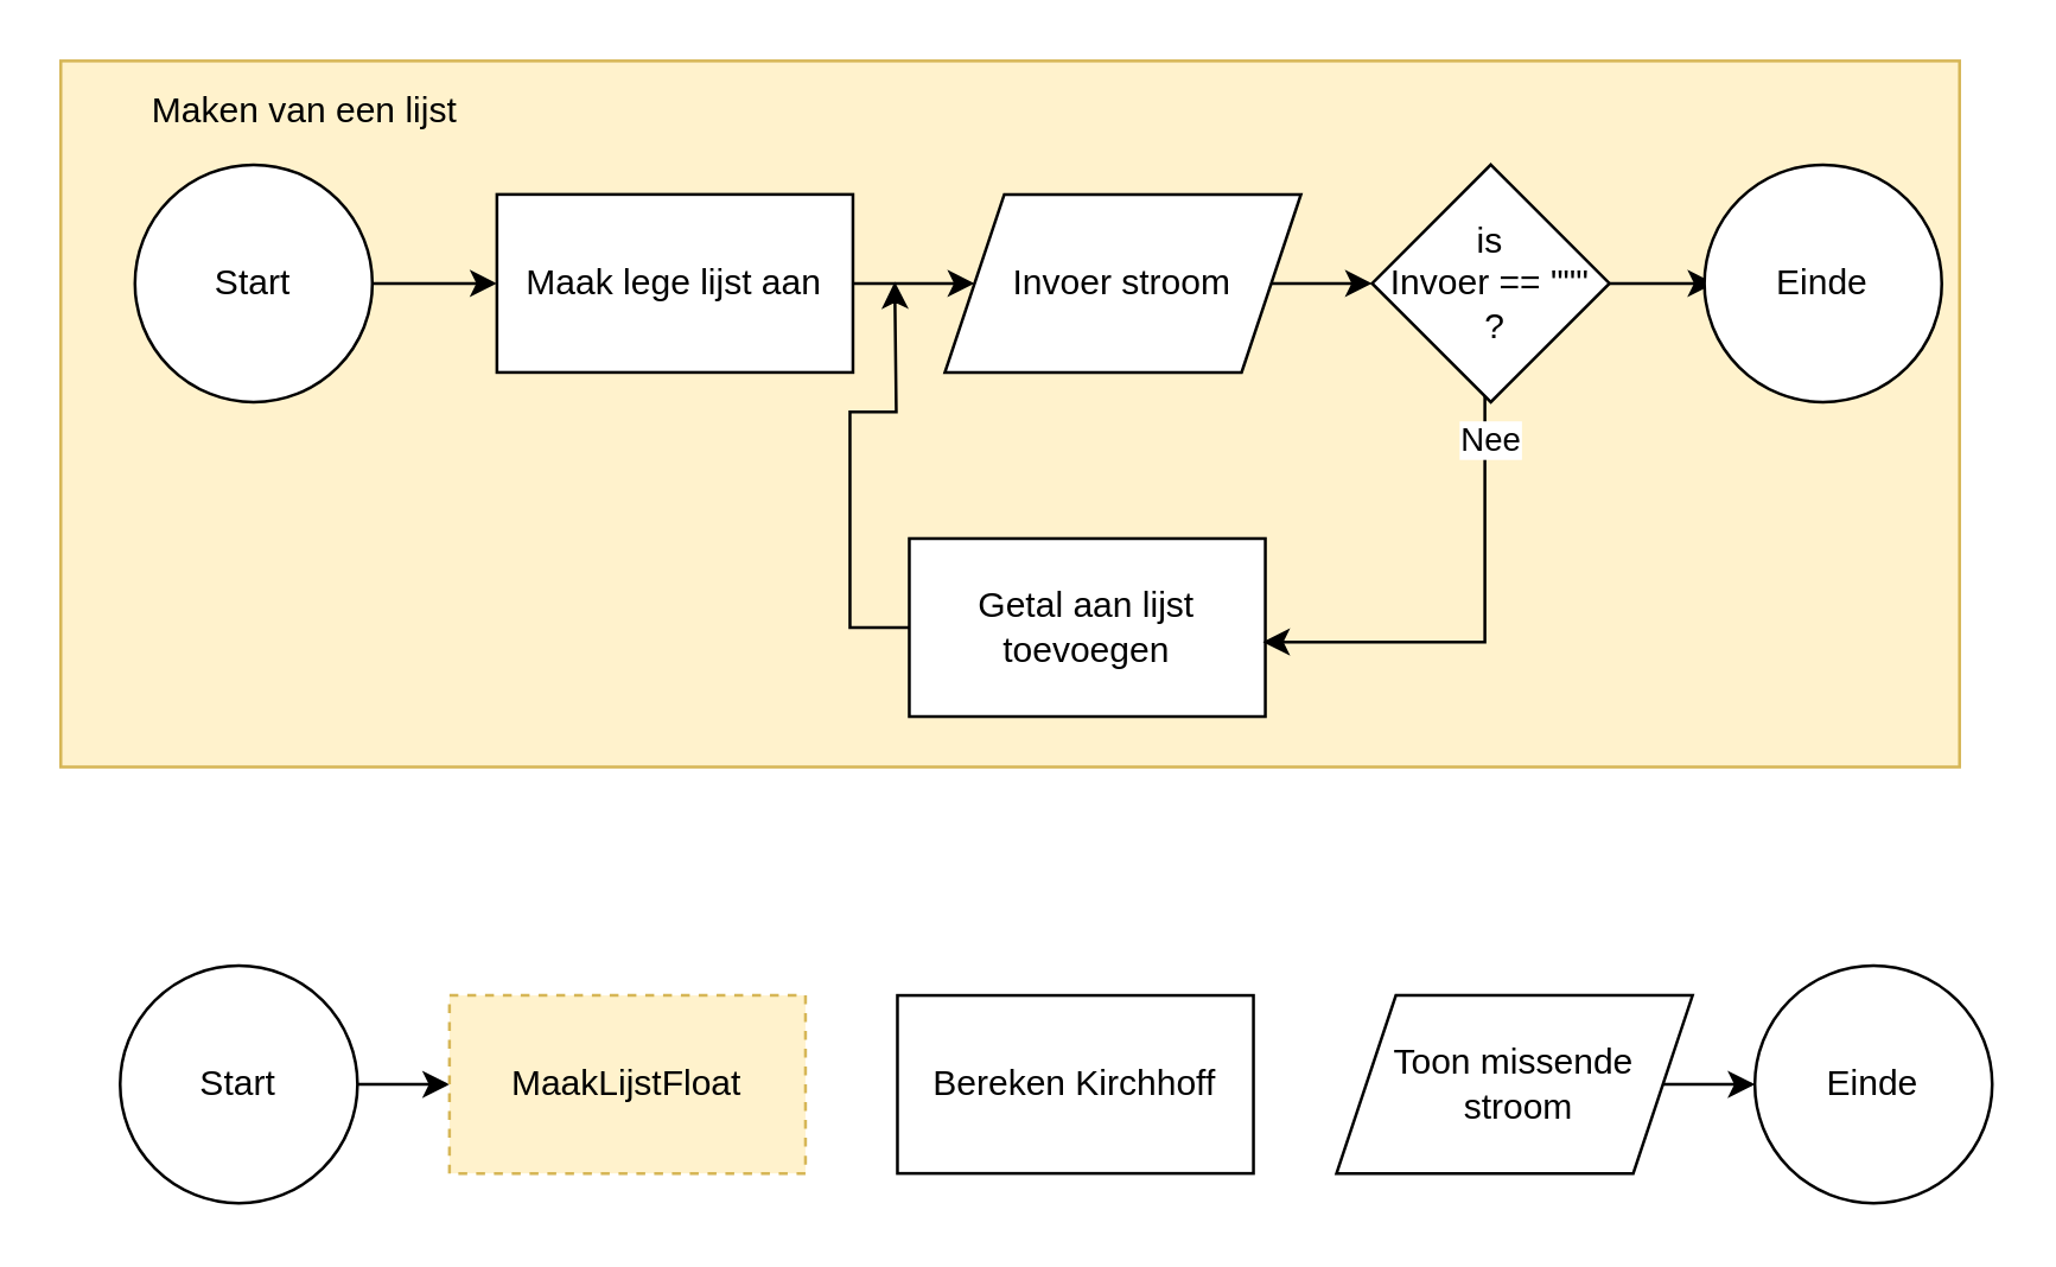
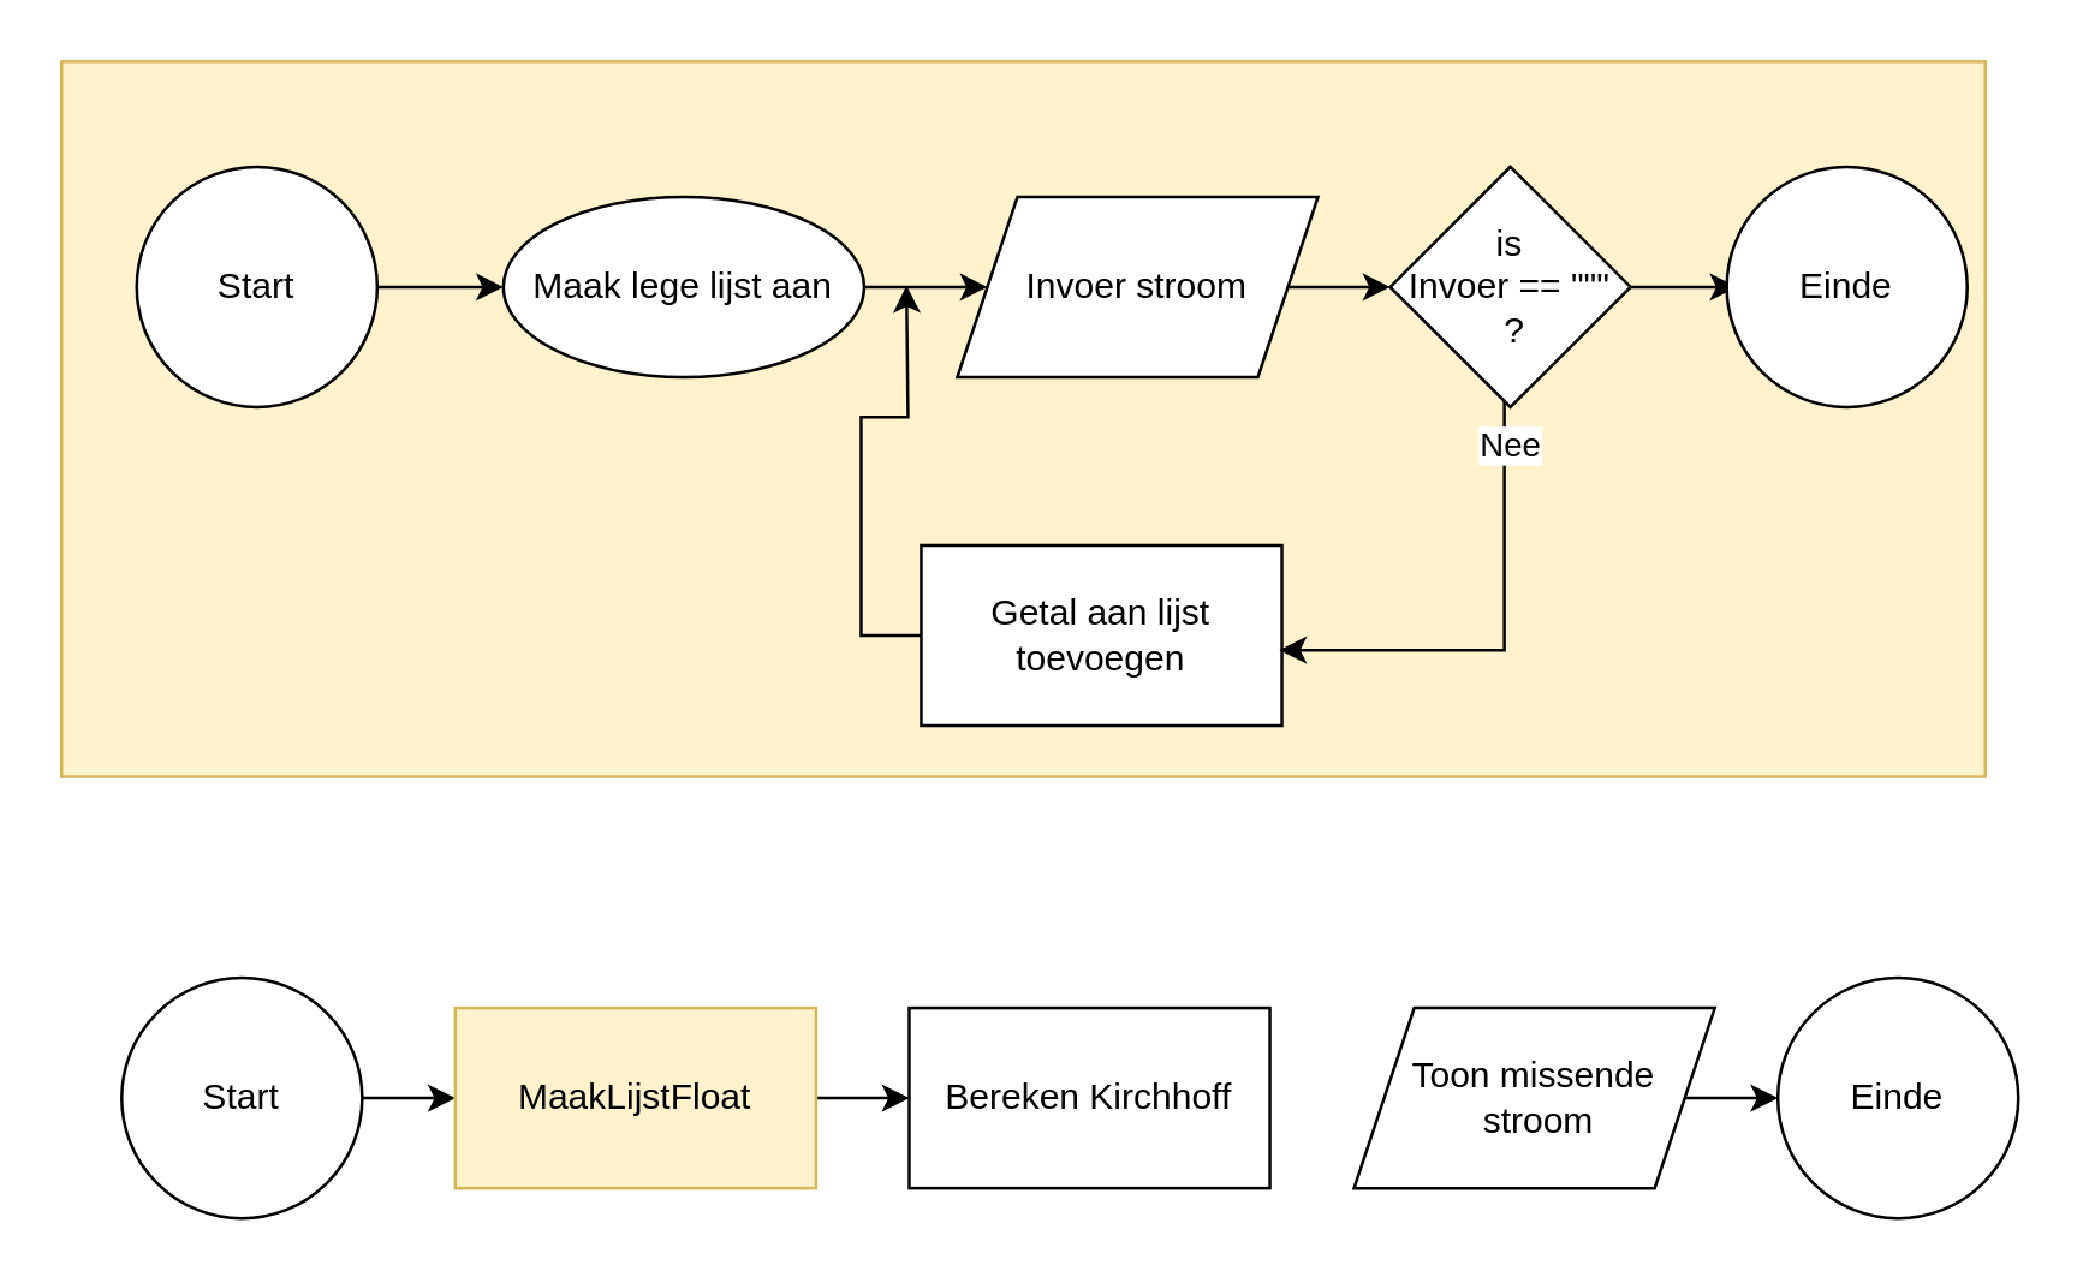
  <mxCell id="0" />
  <mxCell id="1" parent="0" />
  <mxCell id="2" value="" style="rounded=0;whiteSpace=wrap;html=1;fillColor=#fff2cc;strokeColor=#d6b656;" parent="1" vertex="1"><mxGeometry x="20" y="20" width="640" height="238" as="geometry" /></mxCell>
  <mxCell id="3" value="" style="edgeStyle=orthogonalEdgeStyle;rounded=0;orthogonalLoop=1;jettySize=auto;html=1;" parent="1" source="4" target="6" edge="1"><mxGeometry relative="1" as="geometry" /></mxCell>
  <mxCell id="4" value="Start" style="ellipse;whiteSpace=wrap;html=1;aspect=fixed;" parent="1" vertex="1"><mxGeometry x="45" y="55" width="80" height="80" as="geometry" /></mxCell>
  <mxCell id="5" value="" style="edgeStyle=orthogonalEdgeStyle;rounded=0;orthogonalLoop=1;jettySize=auto;html=1;" parent="1" source="6" target="8" edge="1"><mxGeometry relative="1" as="geometry" /></mxCell>
- <mxCell id="6" value="Maak lege lijst aan" style="rounded=0;whiteSpace=wrap;html=1;" parent="1" vertex="1"><mxGeometry x="167" y="65" width="120" height="60" as="geometry" /></mxCell>
+ <mxCell id="6" value="Maak lege lijst aan" style="ellipse;whiteSpace=wrap;html=1;" parent="1" vertex="1"><mxGeometry x="167" y="65" width="120" height="60" as="geometry" /></mxCell>
  <mxCell id="7" value="" style="edgeStyle=orthogonalEdgeStyle;rounded=0;orthogonalLoop=1;jettySize=auto;html=1;" parent="1" source="8" target="14" edge="1"><mxGeometry relative="1" as="geometry" /></mxCell>
  <mxCell id="8" value="Invoer stroom" style="shape=parallelogram;perimeter=parallelogramPerimeter;whiteSpace=wrap;html=1;fixedSize=1;" parent="1" vertex="1"><mxGeometry x="318" y="65" width="120" height="60" as="geometry" /></mxCell>
  <mxCell id="9" style="edgeStyle=orthogonalEdgeStyle;rounded=0;orthogonalLoop=1;jettySize=auto;html=1;" parent="1" source="10" edge="1"><mxGeometry relative="1" as="geometry"><mxPoint x="301.087" y="94.478" as="targetPoint" /></mxGeometry></mxCell>
  <mxCell id="10" value="Getal aan lijst toevoegen" style="rounded=0;whiteSpace=wrap;html=1;" parent="1" vertex="1"><mxGeometry x="306" y="181" width="120" height="60" as="geometry" /></mxCell>
  <mxCell id="11" style="edgeStyle=orthogonalEdgeStyle;rounded=0;orthogonalLoop=1;jettySize=auto;html=1;entryX=0.993;entryY=0.581;entryDx=0;entryDy=0;entryPerimeter=0;" parent="1" source="14" target="10" edge="1"><mxGeometry relative="1" as="geometry"><Array as="points"><mxPoint x="500" y="216" /></Array></mxGeometry></mxCell>
  <mxCell id="12" value="Nee" style="edgeLabel;html=1;align=center;verticalAlign=middle;resizable=0;points=[];" parent="11" vertex="1" connectable="0"><mxGeometry x="-0.825" y="1" relative="1" as="geometry"><mxPoint as="offset" /></mxGeometry></mxCell>
  <mxCell id="13" style="edgeStyle=orthogonalEdgeStyle;rounded=0;orthogonalLoop=1;jettySize=auto;html=1;" parent="1" source="14" edge="1"><mxGeometry relative="1" as="geometry"><mxPoint x="577.435" y="95" as="targetPoint" /></mxGeometry></mxCell>
  <mxCell id="14" value="is&lt;br&gt;Invoer == &quot;&quot;&quot;&lt;br&gt;&amp;nbsp;?" style="rhombus;whiteSpace=wrap;html=1;" parent="1" vertex="1"><mxGeometry x="462" y="55" width="80" height="80" as="geometry" /></mxCell>
  <mxCell id="15" value="Einde" style="ellipse;whiteSpace=wrap;html=1;aspect=fixed;" parent="1" vertex="1"><mxGeometry x="574" y="55" width="80" height="80" as="geometry" /></mxCell>
- <mxCell id="16" value="Maken van een lijst" style="text;html=1;strokeColor=none;fillColor=none;align=center;verticalAlign=middle;whiteSpace=wrap;rounded=0;" parent="1" vertex="1"><mxGeometry x="27" y="22" width="151" height="30" as="geometry" /></mxCell>
  <mxCell id="17" value="" style="edgeStyle=orthogonalEdgeStyle;rounded=0;orthogonalLoop=1;jettySize=auto;html=1;" parent="1" source="18" target="20" edge="1"><mxGeometry relative="1" as="geometry" /></mxCell>
  <mxCell id="18" value="Start" style="ellipse;whiteSpace=wrap;html=1;aspect=fixed;" parent="1" vertex="1"><mxGeometry x="40" y="325" width="80" height="80" as="geometry" /></mxCell>
- <mxCell id="20" value="MaakLijstFloat" style="rounded=0;whiteSpace=wrap;html=1;fillColor=#fff2cc;strokeColor=#d6b656;dashed=1;" parent="1" vertex="1"><mxGeometry x="151" y="335" width="120" height="60" as="geometry" /></mxCell>
+ <mxCell id="19" value="" style="edgeStyle=orthogonalEdgeStyle;rounded=0;orthogonalLoop=1;jettySize=auto;html=1;" parent="1" source="20" target="21" edge="1"><mxGeometry relative="1" as="geometry" /></mxCell>
+ <mxCell id="20" value="MaakLijstFloat" style="rounded=0;whiteSpace=wrap;html=1;fillColor=#fff2cc;strokeColor=#d6b656;" parent="1" vertex="1"><mxGeometry x="151" y="335" width="120" height="60" as="geometry" /></mxCell>
  <mxCell id="21" value="Bereken Kirchhoff" style="rounded=0;whiteSpace=wrap;html=1;" parent="1" vertex="1"><mxGeometry x="302" y="335" width="120" height="60" as="geometry" /></mxCell>
  <mxCell id="22" value="" style="edgeStyle=orthogonalEdgeStyle;rounded=0;orthogonalLoop=1;jettySize=auto;html=1;" parent="1" source="23" target="24" edge="1"><mxGeometry relative="1" as="geometry" /></mxCell>
  <mxCell id="23" value="Toon missende&lt;br&gt;&amp;nbsp;stroom" style="shape=parallelogram;perimeter=parallelogramPerimeter;whiteSpace=wrap;html=1;fixedSize=1;" parent="1" vertex="1"><mxGeometry x="450" y="335" width="120" height="60" as="geometry" /></mxCell>
  <mxCell id="24" value="Einde" style="ellipse;whiteSpace=wrap;html=1;aspect=fixed;" parent="1" vertex="1"><mxGeometry x="591" y="325" width="80" height="80" as="geometry" /></mxCell>
